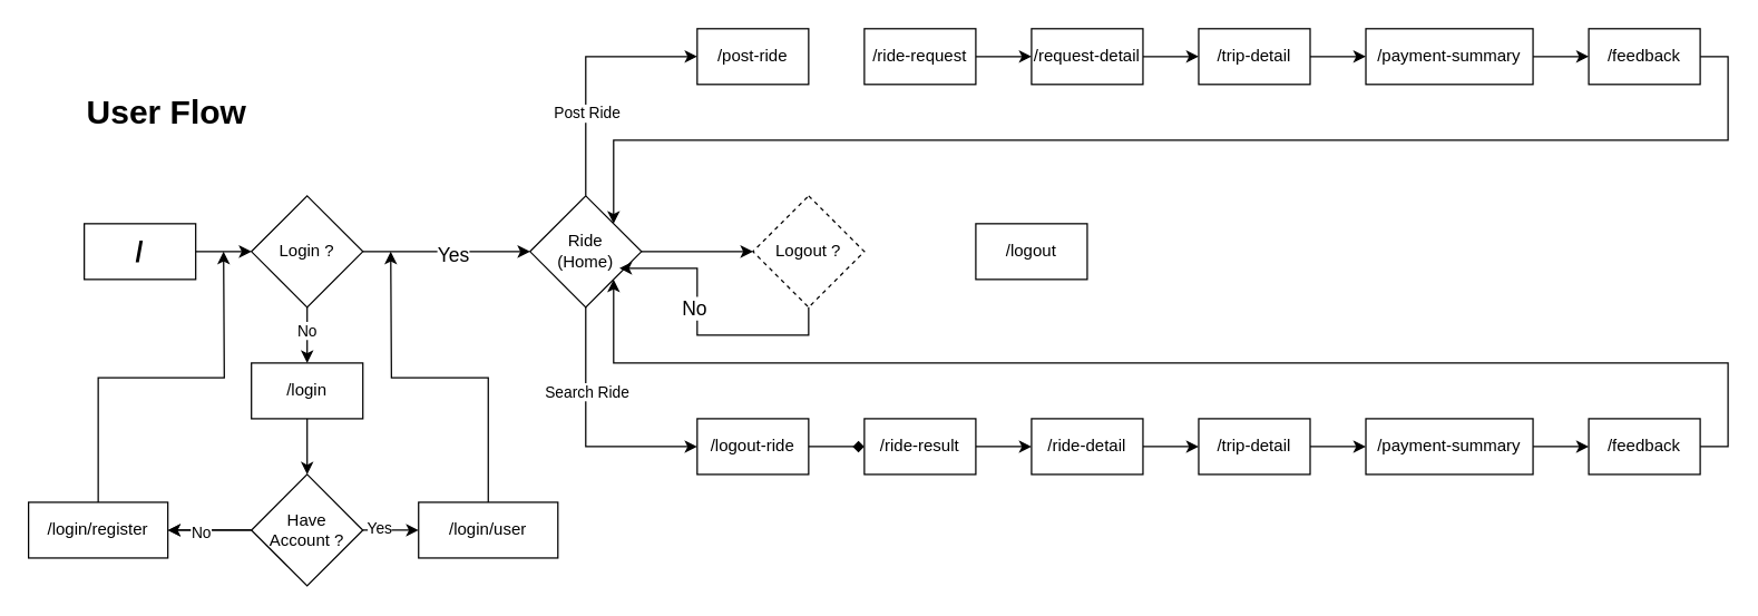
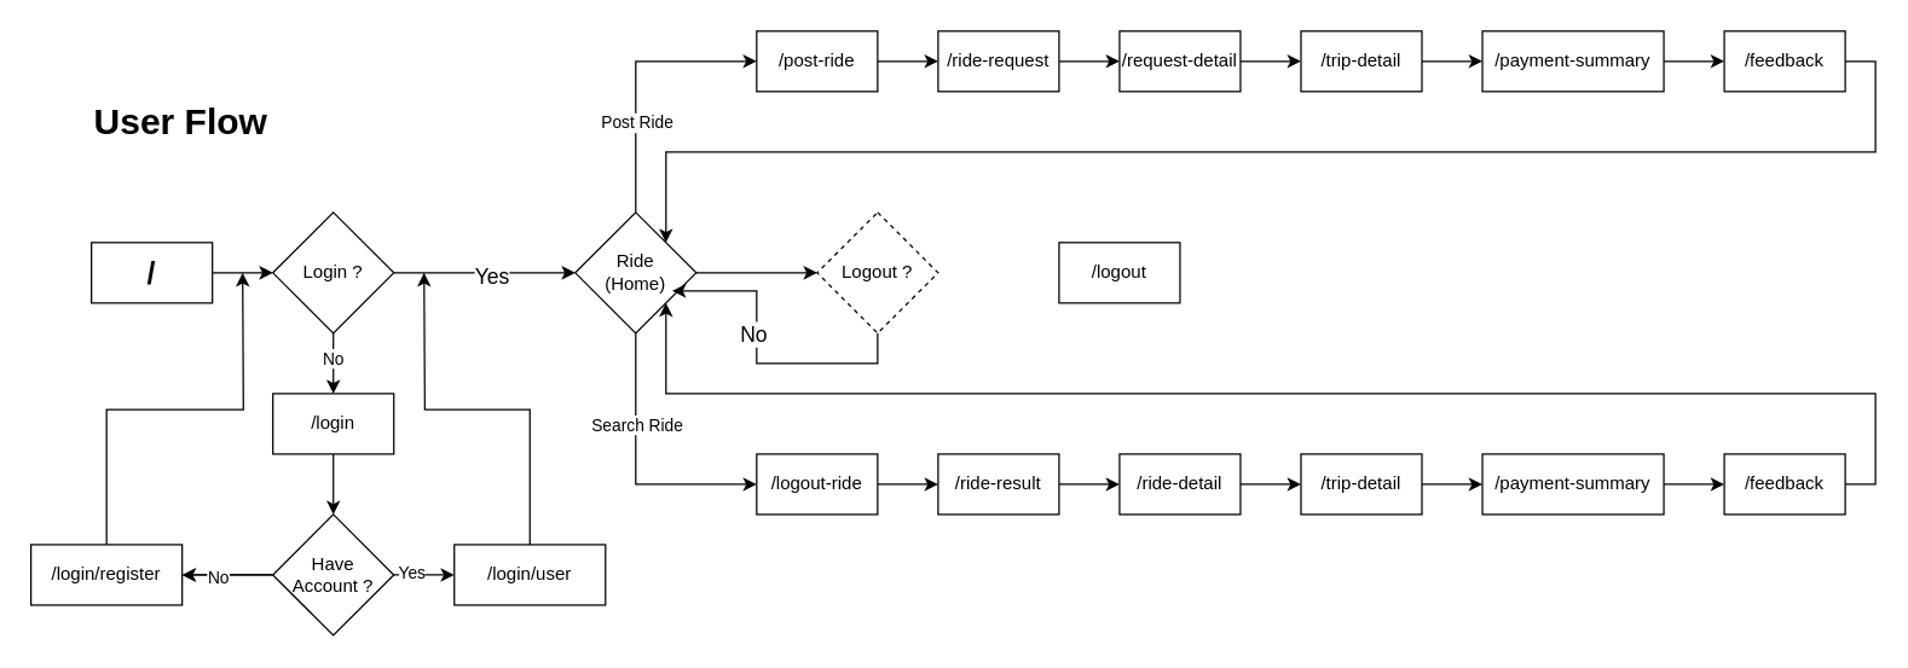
  <mxCell id="0" />
  <mxCell id="1" parent="0" />
  <mxCell id="2" value="&lt;h1 style=&quot;margin-top: 0px;&quot;&gt;User Flow&lt;/h1&gt;" style="text;html=1;whiteSpace=wrap;overflow=hidden;rounded=0;" vertex="1" parent="1"><mxGeometry x="60" y="60" width="180" height="40" as="geometry" /></mxCell>
  <mxCell id="3" style="edgeStyle=orthogonalEdgeStyle;rounded=0;orthogonalLoop=1;jettySize=auto;html=1;exitX=1;exitY=0.5;exitDx=0;exitDy=0;entryX=0;entryY=0.5;entryDx=0;entryDy=0;" edge="1" parent="1" source="7" target="19"><mxGeometry relative="1" as="geometry" /></mxCell>
  <mxCell id="4" value="&lt;font style=&quot;font-size: 14px;&quot;&gt;Yes&lt;/font&gt;" style="edgeLabel;html=1;align=center;verticalAlign=middle;resizable=0;points=[];" vertex="1" connectable="0" parent="3"><mxGeometry x="0.067" y="-2" relative="1" as="geometry"><mxPoint as="offset" /></mxGeometry></mxCell>
  <mxCell id="5" style="edgeStyle=orthogonalEdgeStyle;rounded=0;orthogonalLoop=1;jettySize=auto;html=1;exitX=0.5;exitY=1;exitDx=0;exitDy=0;entryX=0.5;entryY=0;entryDx=0;entryDy=0;" edge="1" parent="1" source="7" target="21"><mxGeometry relative="1" as="geometry" /></mxCell>
  <mxCell id="6" value="No" style="edgeLabel;html=1;align=center;verticalAlign=middle;resizable=0;points=[];" vertex="1" connectable="0" parent="5"><mxGeometry x="-0.2" y="-1" relative="1" as="geometry"><mxPoint as="offset" /></mxGeometry></mxCell>
  <mxCell id="7" value="Login ?" style="rhombus;whiteSpace=wrap;html=1;" vertex="1" parent="1"><mxGeometry x="180" y="140" width="80" height="80" as="geometry" /></mxCell>
  <mxCell id="8" style="edgeStyle=orthogonalEdgeStyle;rounded=0;orthogonalLoop=1;jettySize=auto;html=1;exitX=0;exitY=0.5;exitDx=0;exitDy=0;entryX=1;entryY=0.5;entryDx=0;entryDy=0;" edge="1" parent="1" source="13" target="25"><mxGeometry relative="1" as="geometry" /></mxCell>
  <mxCell id="9" value="" style="edgeStyle=orthogonalEdgeStyle;rounded=0;orthogonalLoop=1;jettySize=auto;html=1;" edge="1" parent="1" source="13" target="25"><mxGeometry relative="1" as="geometry" /></mxCell>
  <mxCell id="10" value="No" style="edgeLabel;html=1;align=center;verticalAlign=middle;resizable=0;points=[];" vertex="1" connectable="0" parent="9"><mxGeometry x="0.224" y="1" relative="1" as="geometry"><mxPoint as="offset" /></mxGeometry></mxCell>
  <mxCell id="11" style="edgeStyle=orthogonalEdgeStyle;rounded=0;orthogonalLoop=1;jettySize=auto;html=1;exitX=1;exitY=0.5;exitDx=0;exitDy=0;entryX=0;entryY=0.5;entryDx=0;entryDy=0;" edge="1" parent="1" source="13" target="27"><mxGeometry relative="1" as="geometry" /></mxCell>
  <mxCell id="12" value="Yes" style="edgeLabel;html=1;align=center;verticalAlign=middle;resizable=0;points=[];" vertex="1" connectable="0" parent="11"><mxGeometry x="-0.464" y="2" relative="1" as="geometry"><mxPoint as="offset" /></mxGeometry></mxCell>
  <mxCell id="13" value="Have&lt;div&gt;Account ?&lt;/div&gt;" style="rhombus;whiteSpace=wrap;html=1;" vertex="1" parent="1"><mxGeometry x="180" y="340" width="80" height="80" as="geometry" /></mxCell>
  <mxCell id="14" style="edgeStyle=orthogonalEdgeStyle;rounded=0;orthogonalLoop=1;jettySize=auto;html=1;exitX=0.5;exitY=0;exitDx=0;exitDy=0;entryX=0;entryY=0.5;entryDx=0;entryDy=0;" edge="1" parent="1" source="19" target="29"><mxGeometry relative="1" as="geometry" /></mxCell>
  <mxCell id="15" value="Post Ride" style="edgeLabel;html=1;align=center;verticalAlign=middle;resizable=0;points=[];" vertex="1" connectable="0" parent="14"><mxGeometry x="-0.608" relative="1" as="geometry"><mxPoint y="-25" as="offset" /></mxGeometry></mxCell>
  <mxCell id="16" style="edgeStyle=orthogonalEdgeStyle;rounded=0;orthogonalLoop=1;jettySize=auto;html=1;exitX=0.5;exitY=1;exitDx=0;exitDy=0;entryX=0;entryY=0.5;entryDx=0;entryDy=0;" edge="1" parent="1" source="19" target="31"><mxGeometry relative="1" as="geometry" /></mxCell>
  <mxCell id="17" value="Search Ride" style="edgeLabel;html=1;align=center;verticalAlign=middle;resizable=0;points=[];" vertex="1" connectable="0" parent="16"><mxGeometry x="-0.567" y="-2" relative="1" as="geometry"><mxPoint x="2" y="21" as="offset" /></mxGeometry></mxCell>
  <mxCell id="18" style="edgeStyle=orthogonalEdgeStyle;rounded=0;orthogonalLoop=1;jettySize=auto;html=1;exitX=1;exitY=0.5;exitDx=0;exitDy=0;entryX=0;entryY=0.5;entryDx=0;entryDy=0;" edge="1" parent="1" source="19" target="52"><mxGeometry relative="1" as="geometry" /></mxCell>
  <mxCell id="19" value="Ride&lt;div&gt;(Home)&lt;/div&gt;" style="rhombus;whiteSpace=wrap;html=1;" vertex="1" parent="1"><mxGeometry x="380" y="140" width="80" height="80" as="geometry" /></mxCell>
  <mxCell id="20" style="edgeStyle=orthogonalEdgeStyle;rounded=0;orthogonalLoop=1;jettySize=auto;html=1;exitX=0.5;exitY=1;exitDx=0;exitDy=0;entryX=0.5;entryY=0;entryDx=0;entryDy=0;" edge="1" parent="1" source="21" target="13"><mxGeometry relative="1" as="geometry" /></mxCell>
  <mxCell id="21" value="/login" style="rounded=0;whiteSpace=wrap;html=1;" vertex="1" parent="1"><mxGeometry x="180" y="260" width="80" height="40" as="geometry" /></mxCell>
  <mxCell id="22" style="edgeStyle=orthogonalEdgeStyle;rounded=0;orthogonalLoop=1;jettySize=auto;html=1;exitX=1;exitY=0.5;exitDx=0;exitDy=0;entryX=0;entryY=0.5;entryDx=0;entryDy=0;" edge="1" parent="1" source="23" target="7"><mxGeometry relative="1" as="geometry" /></mxCell>
  <mxCell id="23" value="&lt;font size=&quot;1&quot; style=&quot;&quot;&gt;&lt;b style=&quot;font-size: 20px;&quot;&gt;/&lt;/b&gt;&lt;/font&gt;" style="rounded=0;whiteSpace=wrap;html=1;" vertex="1" parent="1"><mxGeometry x="60" y="160" width="80" height="40" as="geometry" /></mxCell>
  <mxCell id="24" style="edgeStyle=orthogonalEdgeStyle;rounded=0;orthogonalLoop=1;jettySize=auto;html=1;exitX=0.5;exitY=0;exitDx=0;exitDy=0;" edge="1" parent="1" source="25"><mxGeometry relative="1" as="geometry"><mxPoint x="160" y="180" as="targetPoint" /></mxGeometry></mxCell>
  <mxCell id="25" value="/login/register" style="rounded=0;whiteSpace=wrap;html=1;" vertex="1" parent="1"><mxGeometry x="20" y="360" width="100" height="40" as="geometry" /></mxCell>
  <mxCell id="26" style="edgeStyle=orthogonalEdgeStyle;rounded=0;orthogonalLoop=1;jettySize=auto;html=1;exitX=0.5;exitY=0;exitDx=0;exitDy=0;" edge="1" parent="1" source="27"><mxGeometry relative="1" as="geometry"><mxPoint x="280" y="180" as="targetPoint" /></mxGeometry></mxCell>
  <mxCell id="27" value="/login/user" style="rounded=0;whiteSpace=wrap;html=1;" vertex="1" parent="1"><mxGeometry x="300" y="360" width="100" height="40" as="geometry" /></mxCell>
+ <mxCell id="28" style="edgeStyle=orthogonalEdgeStyle;rounded=0;orthogonalLoop=1;jettySize=auto;html=1;exitX=1;exitY=0.5;exitDx=0;exitDy=0;entryX=0;entryY=0.5;entryDx=0;entryDy=0;" edge="1" parent="1" source="29" target="43"><mxGeometry relative="1" as="geometry" /></mxCell>
  <mxCell id="29" value="/post-ride" style="rounded=0;whiteSpace=wrap;html=1;" vertex="1" parent="1"><mxGeometry x="500" y="20" width="80" height="40" as="geometry" /></mxCell>
- <mxCell id="30" style="edgeStyle=orthogonalEdgeStyle;rounded=0;orthogonalLoop=1;jettySize=auto;html=1;exitX=1;exitY=0.5;exitDx=0;exitDy=0;entryX=0;entryY=0.5;entryDx=0;entryDy=0;endArrow=diamond;" edge="1" parent="1" source="31" target="33"><mxGeometry relative="1" as="geometry" /></mxCell>
+ <mxCell id="30" style="edgeStyle=orthogonalEdgeStyle;rounded=0;orthogonalLoop=1;jettySize=auto;html=1;exitX=1;exitY=0.5;exitDx=0;exitDy=0;entryX=0;entryY=0.5;entryDx=0;entryDy=0;" edge="1" parent="1" source="31" target="33"><mxGeometry relative="1" as="geometry" /></mxCell>
  <mxCell id="31" value="/logout-&lt;span style=&quot;background-color: initial;&quot;&gt;ride&lt;/span&gt;" style="rounded=0;whiteSpace=wrap;html=1;" vertex="1" parent="1"><mxGeometry x="500" y="300" width="80" height="40" as="geometry" /></mxCell>
  <mxCell id="32" style="edgeStyle=orthogonalEdgeStyle;rounded=0;orthogonalLoop=1;jettySize=auto;html=1;exitX=1;exitY=0.5;exitDx=0;exitDy=0;entryX=0;entryY=0.5;entryDx=0;entryDy=0;" edge="1" parent="1" source="33" target="35"><mxGeometry relative="1" as="geometry" /></mxCell>
  <mxCell id="33" value="/&lt;span style=&quot;background-color: initial;&quot;&gt;ride-result&lt;/span&gt;" style="rounded=0;whiteSpace=wrap;html=1;" vertex="1" parent="1"><mxGeometry x="620" y="300" width="80" height="40" as="geometry" /></mxCell>
  <mxCell id="34" style="edgeStyle=orthogonalEdgeStyle;rounded=0;orthogonalLoop=1;jettySize=auto;html=1;exitX=1;exitY=0.5;exitDx=0;exitDy=0;entryX=0;entryY=0.5;entryDx=0;entryDy=0;" edge="1" parent="1" source="35" target="37"><mxGeometry relative="1" as="geometry" /></mxCell>
  <mxCell id="35" value="/&lt;span style=&quot;background-color: initial;&quot;&gt;ride-detail&lt;/span&gt;" style="rounded=0;whiteSpace=wrap;html=1;" vertex="1" parent="1"><mxGeometry x="740" y="300" width="80" height="40" as="geometry" /></mxCell>
  <mxCell id="36" style="edgeStyle=orthogonalEdgeStyle;rounded=0;orthogonalLoop=1;jettySize=auto;html=1;exitX=1;exitY=0.5;exitDx=0;exitDy=0;entryX=0;entryY=0.5;entryDx=0;entryDy=0;" edge="1" parent="1" source="37" target="39"><mxGeometry relative="1" as="geometry" /></mxCell>
  <mxCell id="37" value="/trip-detail" style="rounded=0;whiteSpace=wrap;html=1;" vertex="1" parent="1"><mxGeometry x="860" y="300" width="80" height="40" as="geometry" /></mxCell>
  <mxCell id="38" style="edgeStyle=orthogonalEdgeStyle;rounded=0;orthogonalLoop=1;jettySize=auto;html=1;exitX=1;exitY=0.5;exitDx=0;exitDy=0;entryX=0;entryY=0.5;entryDx=0;entryDy=0;" edge="1" parent="1" source="39" target="41"><mxGeometry relative="1" as="geometry" /></mxCell>
  <mxCell id="39" value="/payment-summary" style="rounded=0;whiteSpace=wrap;html=1;" vertex="1" parent="1"><mxGeometry x="980" y="300" width="120" height="40" as="geometry" /></mxCell>
  <mxCell id="40" style="edgeStyle=orthogonalEdgeStyle;rounded=0;orthogonalLoop=1;jettySize=auto;html=1;exitX=1;exitY=0.5;exitDx=0;exitDy=0;entryX=1;entryY=1;entryDx=0;entryDy=0;" edge="1" parent="1" source="41" target="19"><mxGeometry relative="1" as="geometry"><Array as="points"><mxPoint x="1240" y="320" /><mxPoint x="1240" y="260" /><mxPoint x="440" y="260" /></Array></mxGeometry></mxCell>
  <mxCell id="41" value="/feedback" style="rounded=0;whiteSpace=wrap;html=1;" vertex="1" parent="1"><mxGeometry x="1140" y="300" width="80" height="40" as="geometry" /></mxCell>
  <mxCell id="42" style="edgeStyle=orthogonalEdgeStyle;rounded=0;orthogonalLoop=1;jettySize=auto;html=1;exitX=1;exitY=0.5;exitDx=0;exitDy=0;entryX=0;entryY=0.5;entryDx=0;entryDy=0;" edge="1" parent="1" source="43" target="45"><mxGeometry relative="1" as="geometry" /></mxCell>
  <mxCell id="43" value="/ride-request" style="rounded=0;whiteSpace=wrap;html=1;" vertex="1" parent="1"><mxGeometry x="620" y="20" width="80" height="40" as="geometry" /></mxCell>
  <mxCell id="44" style="edgeStyle=orthogonalEdgeStyle;rounded=0;orthogonalLoop=1;jettySize=auto;html=1;exitX=1;exitY=0.5;exitDx=0;exitDy=0;entryX=0;entryY=0.5;entryDx=0;entryDy=0;" edge="1" parent="1" source="45" target="47"><mxGeometry relative="1" as="geometry" /></mxCell>
  <mxCell id="45" value="/request-detail" style="rounded=0;whiteSpace=wrap;html=1;" vertex="1" parent="1"><mxGeometry x="740" y="20" width="80" height="40" as="geometry" /></mxCell>
  <mxCell id="46" style="edgeStyle=orthogonalEdgeStyle;rounded=0;orthogonalLoop=1;jettySize=auto;html=1;exitX=1;exitY=0.5;exitDx=0;exitDy=0;entryX=0;entryY=0.5;entryDx=0;entryDy=0;" edge="1" parent="1" source="47" target="49"><mxGeometry relative="1" as="geometry" /></mxCell>
  <mxCell id="47" value="/trip-detail" style="rounded=0;whiteSpace=wrap;html=1;" vertex="1" parent="1"><mxGeometry x="860" y="20" width="80" height="40" as="geometry" /></mxCell>
  <mxCell id="48" style="edgeStyle=orthogonalEdgeStyle;rounded=0;orthogonalLoop=1;jettySize=auto;html=1;exitX=1;exitY=0.5;exitDx=0;exitDy=0;entryX=0;entryY=0.5;entryDx=0;entryDy=0;" edge="1" parent="1" source="49" target="51"><mxGeometry relative="1" as="geometry" /></mxCell>
  <mxCell id="49" value="/payment-summary" style="rounded=0;whiteSpace=wrap;html=1;" vertex="1" parent="1"><mxGeometry x="980" y="20" width="120" height="40" as="geometry" /></mxCell>
  <mxCell id="50" style="edgeStyle=orthogonalEdgeStyle;rounded=0;orthogonalLoop=1;jettySize=auto;html=1;exitX=1;exitY=0.5;exitDx=0;exitDy=0;entryX=1;entryY=0;entryDx=0;entryDy=0;" edge="1" parent="1" source="51" target="19"><mxGeometry relative="1" as="geometry"><Array as="points"><mxPoint x="1240" y="40" /><mxPoint x="1240" y="100" /><mxPoint x="440" y="100" /></Array></mxGeometry></mxCell>
  <mxCell id="51" value="/feedback" style="rounded=0;whiteSpace=wrap;html=1;" vertex="1" parent="1"><mxGeometry x="1140" y="20" width="80" height="40" as="geometry" /></mxCell>
  <mxCell id="52" value="Logout ?" style="rhombus;whiteSpace=wrap;html=1;dashed=1;" vertex="1" parent="1"><mxGeometry x="540" y="140" width="80" height="80" as="geometry" /></mxCell>
  <mxCell id="53" value="/logout" style="rounded=0;whiteSpace=wrap;html=1;" vertex="1" parent="1"><mxGeometry x="700" y="160" width="80" height="40" as="geometry" /></mxCell>
  <mxCell id="54" style="edgeStyle=orthogonalEdgeStyle;rounded=0;orthogonalLoop=1;jettySize=auto;html=1;exitX=0.5;exitY=1;exitDx=0;exitDy=0;entryX=0.802;entryY=0.65;entryDx=0;entryDy=0;entryPerimeter=0;" edge="1" parent="1" source="52" target="19"><mxGeometry relative="1" as="geometry" /></mxCell>
  <mxCell id="55" value="&lt;font style=&quot;font-size: 14px;&quot;&gt;No&lt;/font&gt;" style="edgeLabel;html=1;align=center;verticalAlign=middle;resizable=0;points=[];" vertex="1" connectable="0" parent="54"><mxGeometry x="0.182" y="3" relative="1" as="geometry"><mxPoint as="offset" /></mxGeometry></mxCell>
